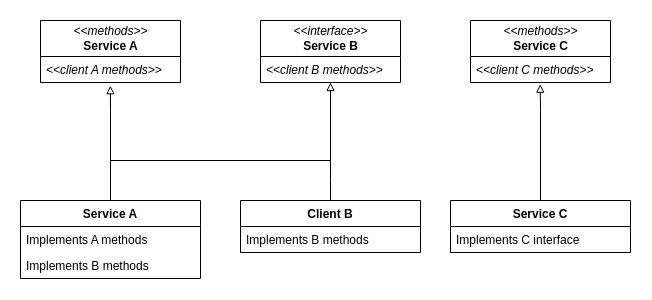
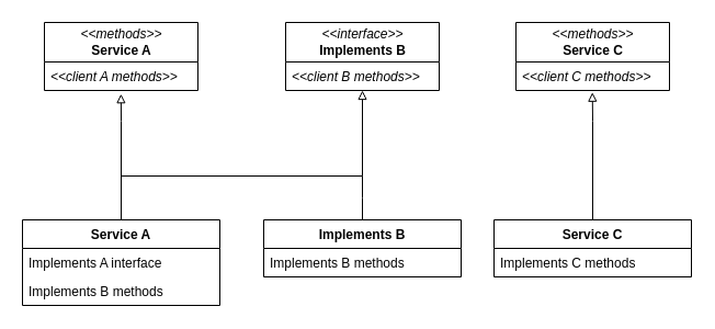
  <mxCell id="0" />
  <mxCell id="1" parent="0" />
  <mxCell id="2" value="&lt;i style=&quot;font-weight: normal&quot;&gt;&amp;lt;&amp;lt;methods&amp;gt;&amp;gt;&lt;/i&gt;&lt;br&gt;Service A" style="swimlane;fontStyle=1;childLayout=stackLayout;horizontal=1;startSize=36;fillColor=#ffffff;horizontalStack=0;resizeParent=1;resizeParentMax=0;resizeLast=0;collapsible=1;marginBottom=0;swimlaneFillColor=#ffffff;html=1;" vertex="1" parent="1"><mxGeometry x="40" y="20" width="140" height="62" as="geometry" /></mxCell>
  <mxCell id="3" value="&lt;&lt;client A methods&gt;&gt; " style="text;strokeColor=none;fillColor=none;align=left;verticalAlign=top;spacingLeft=4;spacingRight=4;overflow=hidden;rotatable=0;points=[[0,0.5],[1,0.5]];portConstraint=eastwest;fontStyle=2" vertex="1" parent="2"><mxGeometry y="36" width="140" height="26" as="geometry" /></mxCell>
- <mxCell id="4" value="&lt;i style=&quot;font-weight: normal&quot;&gt;&amp;lt;&amp;lt;interface&amp;gt;&amp;gt;&lt;/i&gt;&lt;br&gt;Service B" style="swimlane;fontStyle=1;childLayout=stackLayout;horizontal=1;startSize=36;fillColor=#ffffff;horizontalStack=0;resizeParent=1;resizeParentMax=0;resizeLast=0;collapsible=1;marginBottom=0;swimlaneFillColor=#ffffff;html=1;" vertex="1" parent="1"><mxGeometry x="260" y="20" width="140" height="62" as="geometry" /></mxCell>
+ <mxCell id="4" value="&lt;i style=&quot;font-weight: normal&quot;&gt;&amp;lt;&amp;lt;interface&amp;gt;&amp;gt;&lt;/i&gt;&lt;br&gt;Implements B" style="swimlane;fontStyle=1;childLayout=stackLayout;horizontal=1;startSize=36;fillColor=#ffffff;horizontalStack=0;resizeParent=1;resizeParentMax=0;resizeLast=0;collapsible=1;marginBottom=0;swimlaneFillColor=#ffffff;html=1;" vertex="1" parent="1"><mxGeometry x="260" y="20" width="140" height="62" as="geometry" /></mxCell>
  <mxCell id="5" value="&lt;&lt;client B methods&gt;&gt; " style="text;strokeColor=none;fillColor=none;align=left;verticalAlign=top;spacingLeft=4;spacingRight=4;overflow=hidden;rotatable=0;points=[[0,0.5],[1,0.5]];portConstraint=eastwest;fontStyle=2" vertex="1" parent="4"><mxGeometry y="36" width="140" height="26" as="geometry" /></mxCell>
  <mxCell id="6" value="&lt;i style=&quot;font-weight: normal&quot;&gt;&amp;lt;&amp;lt;methods&amp;gt;&amp;gt;&lt;/i&gt;&lt;br&gt;Service C" style="swimlane;fontStyle=1;childLayout=stackLayout;horizontal=1;startSize=36;fillColor=#ffffff;horizontalStack=0;resizeParent=1;resizeParentMax=0;resizeLast=0;collapsible=1;marginBottom=0;swimlaneFillColor=#ffffff;html=1;" vertex="1" parent="1"><mxGeometry x="470" y="20" width="140" height="62" as="geometry" /></mxCell>
  <mxCell id="7" value="&lt;&lt;client C methods&gt;&gt; " style="text;strokeColor=none;fillColor=none;align=left;verticalAlign=top;spacingLeft=4;spacingRight=4;overflow=hidden;rotatable=0;points=[[0,0.5],[1,0.5]];portConstraint=eastwest;fontStyle=2" vertex="1" parent="6"><mxGeometry y="36" width="140" height="26" as="geometry" /></mxCell>
  <mxCell id="8" style="edgeStyle=orthogonalEdgeStyle;rounded=0;orthogonalLoop=1;jettySize=auto;html=1;exitX=0.5;exitY=0;exitDx=0;exitDy=0;entryX=0.499;entryY=1.123;entryDx=0;entryDy=0;entryPerimeter=0;endArrow=block;endFill=0;" edge="1" parent="1" source="10" target="3"><mxGeometry relative="1" as="geometry"><mxPoint x="150" y="90" as="targetPoint" /><Array as="points"><mxPoint x="110" y="110" /><mxPoint x="110" y="110" /></Array></mxGeometry></mxCell>
  <mxCell id="9" style="edgeStyle=orthogonalEdgeStyle;rounded=0;orthogonalLoop=1;jettySize=auto;html=1;exitX=0.5;exitY=0;exitDx=0;exitDy=0;endArrow=block;endFill=0;" edge="1" parent="1" source="10" target="5"><mxGeometry relative="1" as="geometry"><mxPoint x="340" y="84" as="targetPoint" /><Array as="points"><mxPoint x="110" y="160" /><mxPoint x="330" y="160" /></Array></mxGeometry></mxCell>
  <mxCell id="10" value="Service A" style="swimlane;fontStyle=1;childLayout=stackLayout;horizontal=1;startSize=26;fillColor=#ffffff;horizontalStack=0;resizeParent=1;resizeParentMax=0;resizeLast=0;collapsible=1;marginBottom=0;swimlaneFillColor=#ffffff;" vertex="1" parent="1"><mxGeometry x="20" y="200" width="180" height="78" as="geometry" /></mxCell>
- <mxCell id="11" value="Implements A methods" style="text;strokeColor=none;fillColor=none;align=left;verticalAlign=top;spacingLeft=4;spacingRight=4;overflow=hidden;rotatable=0;points=[[0,0.5],[1,0.5]];portConstraint=eastwest;" vertex="1" parent="10"><mxGeometry y="26" width="180" height="26" as="geometry" /></mxCell>
+ <mxCell id="11" value="Implements A interface" style="text;strokeColor=none;fillColor=none;align=left;verticalAlign=top;spacingLeft=4;spacingRight=4;overflow=hidden;rotatable=0;points=[[0,0.5],[1,0.5]];portConstraint=eastwest;" vertex="1" parent="10"><mxGeometry y="26" width="180" height="26" as="geometry" /></mxCell>
  <mxCell id="12" value="Implements B methods" style="text;strokeColor=none;fillColor=none;align=left;verticalAlign=top;spacingLeft=4;spacingRight=4;overflow=hidden;rotatable=0;points=[[0,0.5],[1,0.5]];portConstraint=eastwest;fontStyle=0;fontColor=#000000;" vertex="1" parent="10"><mxGeometry y="52" width="180" height="26" as="geometry" /></mxCell>
  <mxCell id="13" style="edgeStyle=orthogonalEdgeStyle;rounded=0;orthogonalLoop=1;jettySize=auto;html=1;exitX=0.5;exitY=0;exitDx=0;exitDy=0;endArrow=none;endFill=0;" edge="1" parent="1" source="14"><mxGeometry relative="1" as="geometry"><mxPoint x="330" y="160" as="targetPoint" /></mxGeometry></mxCell>
- <mxCell id="14" value="Client B" style="swimlane;fontStyle=1;childLayout=stackLayout;horizontal=1;startSize=26;fillColor=#ffffff;horizontalStack=0;resizeParent=1;resizeParentMax=0;resizeLast=0;collapsible=1;marginBottom=0;swimlaneFillColor=#ffffff;" vertex="1" parent="1"><mxGeometry x="240" y="200" width="180" height="52" as="geometry" /></mxCell>
+ <mxCell id="14" value="Implements B" style="swimlane;fontStyle=1;childLayout=stackLayout;horizontal=1;startSize=26;fillColor=#ffffff;horizontalStack=0;resizeParent=1;resizeParentMax=0;resizeLast=0;collapsible=1;marginBottom=0;swimlaneFillColor=#ffffff;" vertex="1" parent="1"><mxGeometry x="240" y="200" width="180" height="52" as="geometry" /></mxCell>
  <mxCell id="15" value="Implements B methods" style="text;strokeColor=none;fillColor=none;align=left;verticalAlign=top;spacingLeft=4;spacingRight=4;overflow=hidden;rotatable=0;points=[[0,0.5],[1,0.5]];portConstraint=eastwest;fontStyle=0;fontColor=#000000;" vertex="1" parent="14"><mxGeometry y="26" width="180" height="26" as="geometry" /></mxCell>
  <mxCell id="16" style="edgeStyle=orthogonalEdgeStyle;rounded=0;orthogonalLoop=1;jettySize=auto;html=1;exitX=0.5;exitY=0;exitDx=0;exitDy=0;endArrow=block;endFill=0;entryX=0.498;entryY=1.067;entryDx=0;entryDy=0;entryPerimeter=0;" edge="1" parent="1" source="17" target="7"><mxGeometry relative="1" as="geometry"><mxPoint x="540" y="90" as="targetPoint" /><Array as="points"><mxPoint x="540" y="110" /><mxPoint x="540" y="110" /></Array></mxGeometry></mxCell>
  <mxCell id="17" value="Service C" style="swimlane;fontStyle=1;childLayout=stackLayout;horizontal=1;startSize=26;fillColor=#ffffff;horizontalStack=0;resizeParent=1;resizeParentMax=0;resizeLast=0;collapsible=1;marginBottom=0;swimlaneFillColor=#ffffff;" vertex="1" parent="1"><mxGeometry x="450" y="200" width="180" height="52" as="geometry" /></mxCell>
- <mxCell id="18" value="Implements C interface" style="text;strokeColor=none;fillColor=none;align=left;verticalAlign=top;spacingLeft=4;spacingRight=4;overflow=hidden;rotatable=0;points=[[0,0.5],[1,0.5]];portConstraint=eastwest;fontStyle=0;fontColor=#000000;" vertex="1" parent="17"><mxGeometry y="26" width="180" height="26" as="geometry" /></mxCell>
+ <mxCell id="18" value="Implements C methods" style="text;strokeColor=none;fillColor=none;align=left;verticalAlign=top;spacingLeft=4;spacingRight=4;overflow=hidden;rotatable=0;points=[[0,0.5],[1,0.5]];portConstraint=eastwest;fontStyle=0;fontColor=#000000;" vertex="1" parent="17"><mxGeometry y="26" width="180" height="26" as="geometry" /></mxCell>
